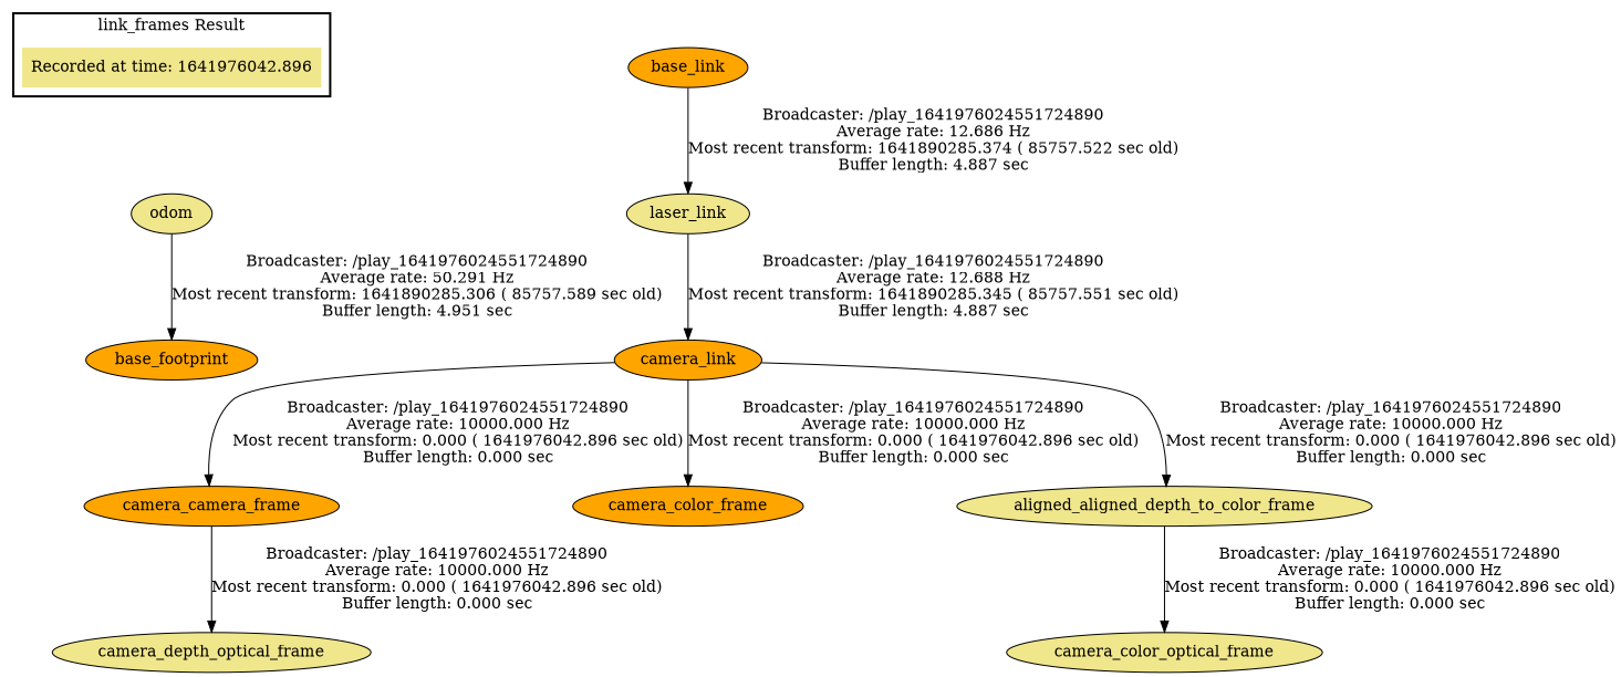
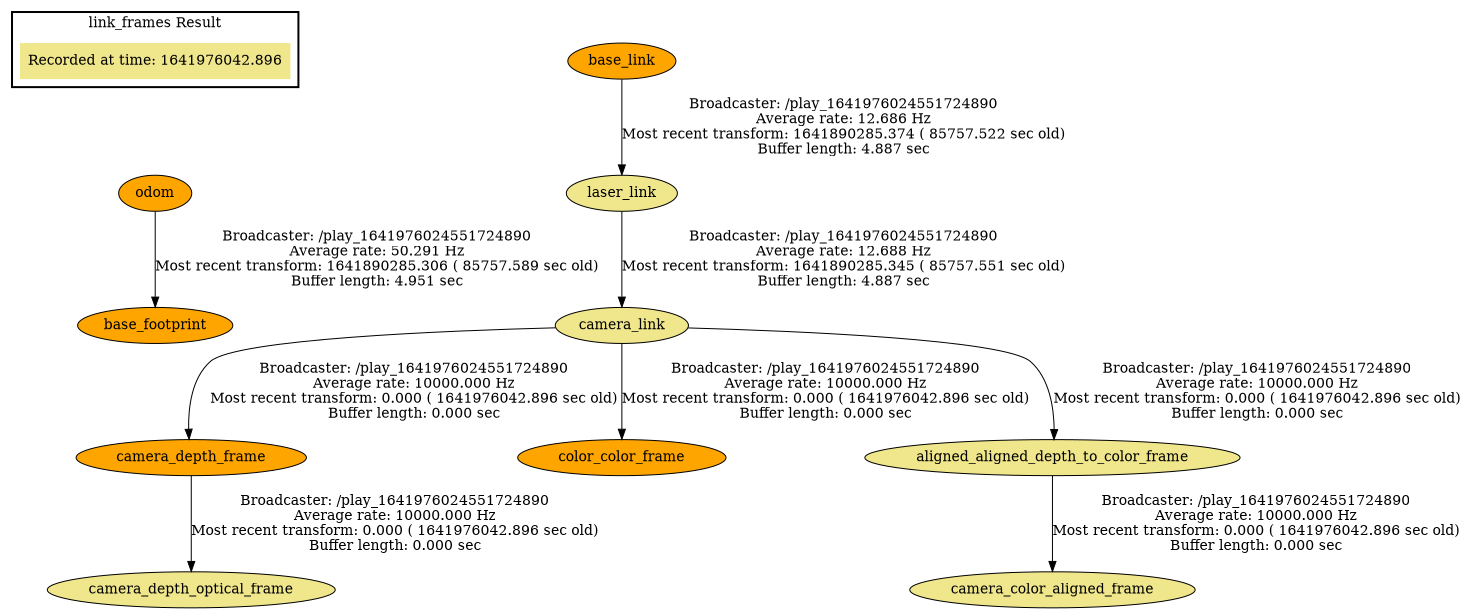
  digraph {
    node [fillcolor=khaki style=filled]
    "Recorded at time: 1641976042.896" [shape=plaintext]
-   odom
-   camera_link [fillcolor=orange]
-   camera_depth_frame [fillcolor=orange label=camera_camera_frame]
-   camera_color_frame [fillcolor=orange]
+   odom [fillcolor=orange]
+   camera_link
+   camera_depth_frame [fillcolor=orange]
+   camera_color_frame [fillcolor=orange label=color_color_frame]
    n6 [label=aligned_aligned_depth_to_color_frame]
    camera_depth_optical_frame
-   camera_color_optical_frame
+   camera_color_optical_frame [label=camera_color_aligned_frame]
    base_link [fillcolor=orange]
    laser_link
    base_footprint [fillcolor=orange]
    subgraph cluster_1 {
      color=black
      label="link_frames Result"
      style=bold
      "Recorded at time: 1641976042.896"
    }
    "Recorded at time: 1641976042.896" -> odom [style=invis]
    odom -> base_footprint [label="Broadcaster: /play_1641976024551724890\nAverage rate: 50.291 Hz\nMost recent transform: 1641890285.306 ( 85757.589 sec old)\nBuffer length: 4.951 sec\n"]
    camera_link -> camera_depth_frame [label="Broadcaster: /play_1641976024551724890\nAverage rate: 10000.000 Hz\nMost recent transform: 0.000 ( 1641976042.896 sec old)\nBuffer length: 0.000 sec\n"]
    camera_link -> camera_color_frame [label="Broadcaster: /play_1641976024551724890\nAverage rate: 10000.000 Hz\nMost recent transform: 0.000 ( 1641976042.896 sec old)\nBuffer length: 0.000 sec\n"]
    camera_link -> n6 [label="Broadcaster: /play_1641976024551724890\nAverage rate: 10000.000 Hz\nMost recent transform: 0.000 ( 1641976042.896 sec old)\nBuffer length: 0.000 sec\n"]
    camera_depth_frame -> camera_depth_optical_frame [label="Broadcaster: /play_1641976024551724890\nAverage rate: 10000.000 Hz\nMost recent transform: 0.000 ( 1641976042.896 sec old)\nBuffer length: 0.000 sec\n"]
    n6 -> camera_color_optical_frame [label="Broadcaster: /play_1641976024551724890\nAverage rate: 10000.000 Hz\nMost recent transform: 0.000 ( 1641976042.896 sec old)\nBuffer length: 0.000 sec\n"]
    base_link -> laser_link [label="Broadcaster: /play_1641976024551724890\nAverage rate: 12.686 Hz\nMost recent transform: 1641890285.374 ( 85757.522 sec old)\nBuffer length: 4.887 sec\n"]
    laser_link -> camera_link [label="Broadcaster: /play_1641976024551724890\nAverage rate: 12.688 Hz\nMost recent transform: 1641890285.345 ( 85757.551 sec old)\nBuffer length: 4.887 sec\n"]
  }
